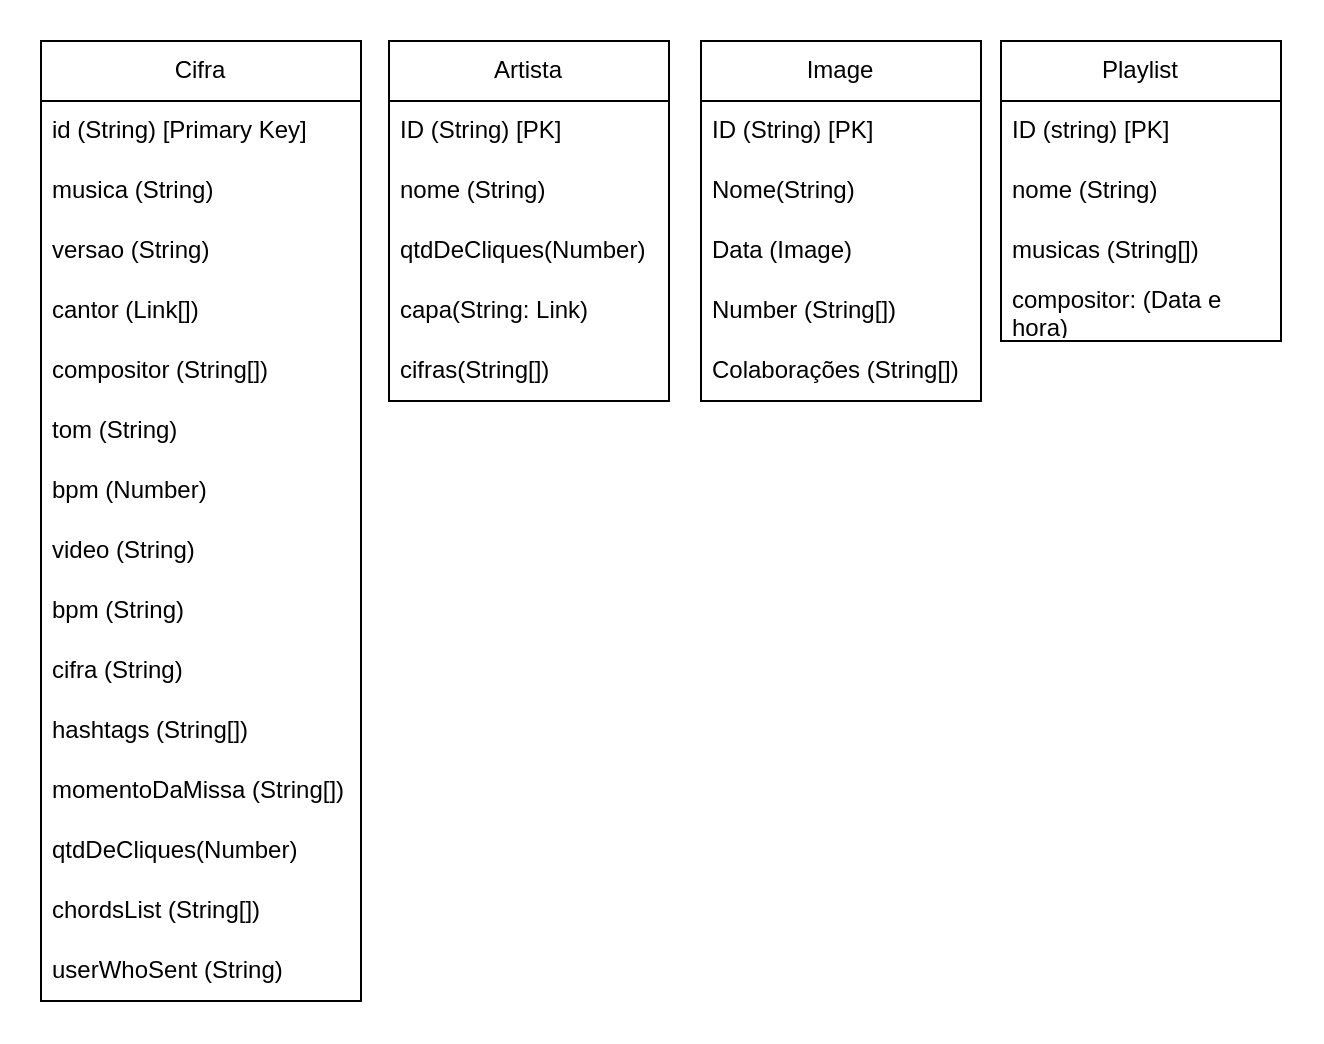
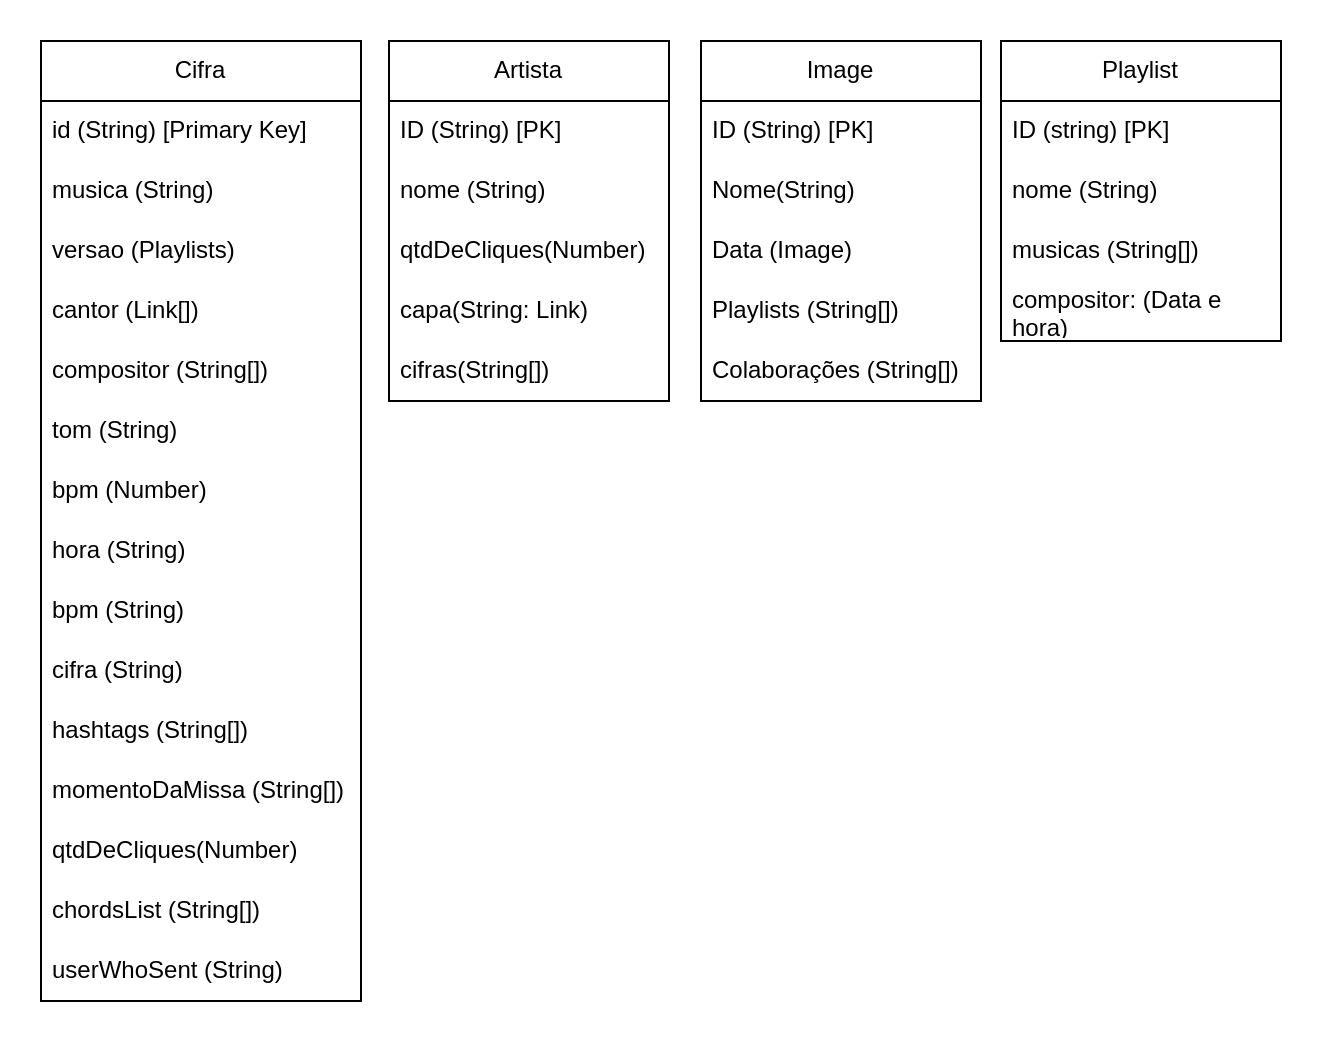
  <mxCell id="0" />
  <mxCell id="1" parent="0" />
  <mxCell id="2" value="Cifra" style="swimlane;fontStyle=0;childLayout=stackLayout;horizontal=1;startSize=30;horizontalStack=0;resizeParent=1;resizeParentMax=0;resizeLast=0;collapsible=1;marginBottom=0;whiteSpace=wrap;html=1;" parent="1" vertex="1"><mxGeometry x="20" y="20" width="160" height="480" as="geometry" /></mxCell>
  <mxCell id="3" value="id (String) [Primary Key]" style="text;strokeColor=none;fillColor=none;align=left;verticalAlign=middle;spacingLeft=4;spacingRight=4;overflow=hidden;points=[[0,0.5],[1,0.5]];portConstraint=eastwest;rotatable=0;whiteSpace=wrap;html=1;" parent="2" vertex="1"><mxGeometry y="30" width="160" height="30" as="geometry" /></mxCell>
  <mxCell id="4" value="musica (String)" style="text;strokeColor=none;fillColor=none;align=left;verticalAlign=middle;spacingLeft=4;spacingRight=4;overflow=hidden;points=[[0,0.5],[1,0.5]];portConstraint=eastwest;rotatable=0;whiteSpace=wrap;html=1;" parent="2" vertex="1"><mxGeometry y="60" width="160" height="30" as="geometry" /></mxCell>
- <mxCell id="5" value="versao (String)" style="text;strokeColor=none;fillColor=none;align=left;verticalAlign=middle;spacingLeft=4;spacingRight=4;overflow=hidden;points=[[0,0.5],[1,0.5]];portConstraint=eastwest;rotatable=0;whiteSpace=wrap;html=1;" parent="2" vertex="1"><mxGeometry y="90" width="160" height="30" as="geometry" /></mxCell>
+ <mxCell id="5" value="versao (Playlists)" style="text;strokeColor=none;fillColor=none;align=left;verticalAlign=middle;spacingLeft=4;spacingRight=4;overflow=hidden;points=[[0,0.5],[1,0.5]];portConstraint=eastwest;rotatable=0;whiteSpace=wrap;html=1;" parent="2" vertex="1"><mxGeometry y="90" width="160" height="30" as="geometry" /></mxCell>
  <mxCell id="6" value="cantor (Link[])" style="text;strokeColor=none;fillColor=none;align=left;verticalAlign=middle;spacingLeft=4;spacingRight=4;overflow=hidden;points=[[0,0.5],[1,0.5]];portConstraint=eastwest;rotatable=0;whiteSpace=wrap;html=1;" parent="2" vertex="1"><mxGeometry y="120" width="160" height="30" as="geometry" /></mxCell>
  <mxCell id="7" value="compositor (String[])" style="text;strokeColor=none;fillColor=none;align=left;verticalAlign=middle;spacingLeft=4;spacingRight=4;overflow=hidden;points=[[0,0.5],[1,0.5]];portConstraint=eastwest;rotatable=0;whiteSpace=wrap;html=1;" parent="2" vertex="1"><mxGeometry y="150" width="160" height="30" as="geometry" /></mxCell>
  <mxCell id="8" value="tom (String)" style="text;strokeColor=none;fillColor=none;align=left;verticalAlign=middle;spacingLeft=4;spacingRight=4;overflow=hidden;points=[[0,0.5],[1,0.5]];portConstraint=eastwest;rotatable=0;whiteSpace=wrap;html=1;" parent="2" vertex="1"><mxGeometry y="180" width="160" height="30" as="geometry" /></mxCell>
  <mxCell id="9" value="bpm (Number)" style="text;strokeColor=none;fillColor=none;align=left;verticalAlign=middle;spacingLeft=4;spacingRight=4;overflow=hidden;points=[[0,0.5],[1,0.5]];portConstraint=eastwest;rotatable=0;whiteSpace=wrap;html=1;" parent="2" vertex="1"><mxGeometry y="210" width="160" height="30" as="geometry" /></mxCell>
- <mxCell id="10" value="video (String)" style="text;strokeColor=none;fillColor=none;align=left;verticalAlign=middle;spacingLeft=4;spacingRight=4;overflow=hidden;points=[[0,0.5],[1,0.5]];portConstraint=eastwest;rotatable=0;whiteSpace=wrap;html=1;" parent="2" vertex="1"><mxGeometry y="240" width="160" height="30" as="geometry" /></mxCell>
+ <mxCell id="10" value="hora (String)" style="text;strokeColor=none;fillColor=none;align=left;verticalAlign=middle;spacingLeft=4;spacingRight=4;overflow=hidden;points=[[0,0.5],[1,0.5]];portConstraint=eastwest;rotatable=0;whiteSpace=wrap;html=1;" parent="2" vertex="1"><mxGeometry y="240" width="160" height="30" as="geometry" /></mxCell>
  <mxCell id="11" value="bpm (String)" style="text;strokeColor=none;fillColor=none;align=left;verticalAlign=middle;spacingLeft=4;spacingRight=4;overflow=hidden;points=[[0,0.5],[1,0.5]];portConstraint=eastwest;rotatable=0;whiteSpace=wrap;html=1;" parent="2" vertex="1"><mxGeometry y="270" width="160" height="30" as="geometry" /></mxCell>
  <mxCell id="12" value="cifra (String)" style="text;strokeColor=none;fillColor=none;align=left;verticalAlign=middle;spacingLeft=4;spacingRight=4;overflow=hidden;points=[[0,0.5],[1,0.5]];portConstraint=eastwest;rotatable=0;whiteSpace=wrap;html=1;" parent="2" vertex="1"><mxGeometry y="300" width="160" height="30" as="geometry" /></mxCell>
  <mxCell id="13" value="hashtags (String[])" style="text;strokeColor=none;fillColor=none;align=left;verticalAlign=middle;spacingLeft=4;spacingRight=4;overflow=hidden;points=[[0,0.5],[1,0.5]];portConstraint=eastwest;rotatable=0;whiteSpace=wrap;html=1;" parent="2" vertex="1"><mxGeometry y="330" width="160" height="30" as="geometry" /></mxCell>
  <mxCell id="14" value="momentoDaMissa (String[])" style="text;strokeColor=none;fillColor=none;align=left;verticalAlign=middle;spacingLeft=4;spacingRight=4;overflow=hidden;points=[[0,0.5],[1,0.5]];portConstraint=eastwest;rotatable=0;whiteSpace=wrap;html=1;" parent="2" vertex="1"><mxGeometry y="360" width="160" height="30" as="geometry" /></mxCell>
  <mxCell id="15" value="qtdDeCliques(Number)" style="text;strokeColor=none;fillColor=none;align=left;verticalAlign=middle;spacingLeft=4;spacingRight=4;overflow=hidden;points=[[0,0.5],[1,0.5]];portConstraint=eastwest;rotatable=0;whiteSpace=wrap;html=1;" parent="2" vertex="1"><mxGeometry y="390" width="160" height="30" as="geometry" /></mxCell>
  <mxCell id="16" value="chordsList (String[])" style="text;strokeColor=none;fillColor=none;align=left;verticalAlign=middle;spacingLeft=4;spacingRight=4;overflow=hidden;points=[[0,0.5],[1,0.5]];portConstraint=eastwest;rotatable=0;whiteSpace=wrap;html=1;" parent="2" vertex="1"><mxGeometry y="420" width="160" height="30" as="geometry" /></mxCell>
  <mxCell id="17" value="userWhoSent (String)" style="text;strokeColor=none;fillColor=none;align=left;verticalAlign=middle;spacingLeft=4;spacingRight=4;overflow=hidden;points=[[0,0.5],[1,0.5]];portConstraint=eastwest;rotatable=0;whiteSpace=wrap;html=1;" parent="2" vertex="1"><mxGeometry y="450" width="160" height="30" as="geometry" /></mxCell>
  <mxCell id="18" value="Artista" style="swimlane;fontStyle=0;childLayout=stackLayout;horizontal=1;startSize=30;horizontalStack=0;resizeParent=1;resizeParentMax=0;resizeLast=0;collapsible=1;marginBottom=0;whiteSpace=wrap;html=1;" parent="1" vertex="1"><mxGeometry x="194" y="20" width="140" height="180" as="geometry" /></mxCell>
  <mxCell id="19" value="ID (String) [PK]" style="text;strokeColor=none;fillColor=none;align=left;verticalAlign=middle;spacingLeft=4;spacingRight=4;overflow=hidden;points=[[0,0.5],[1,0.5]];portConstraint=eastwest;rotatable=0;whiteSpace=wrap;html=1;" parent="18" vertex="1"><mxGeometry y="30" width="140" height="30" as="geometry" /></mxCell>
  <mxCell id="20" value="nome (String)" style="text;strokeColor=none;fillColor=none;align=left;verticalAlign=middle;spacingLeft=4;spacingRight=4;overflow=hidden;points=[[0,0.5],[1,0.5]];portConstraint=eastwest;rotatable=0;whiteSpace=wrap;html=1;" parent="18" vertex="1"><mxGeometry y="60" width="140" height="30" as="geometry" /></mxCell>
  <mxCell id="21" value="qtdDeCliques(Number)" style="text;strokeColor=none;fillColor=none;align=left;verticalAlign=middle;spacingLeft=4;spacingRight=4;overflow=hidden;points=[[0,0.5],[1,0.5]];portConstraint=eastwest;rotatable=0;whiteSpace=wrap;html=1;" parent="18" vertex="1"><mxGeometry y="90" width="140" height="30" as="geometry" /></mxCell>
  <mxCell id="22" value="capa(String: Link)" style="text;strokeColor=none;fillColor=none;align=left;verticalAlign=middle;spacingLeft=4;spacingRight=4;overflow=hidden;points=[[0,0.5],[1,0.5]];portConstraint=eastwest;rotatable=0;whiteSpace=wrap;html=1;" parent="18" vertex="1"><mxGeometry y="120" width="140" height="30" as="geometry" /></mxCell>
  <mxCell id="23" value="cifras(String[])" style="text;strokeColor=none;fillColor=none;align=left;verticalAlign=middle;spacingLeft=4;spacingRight=4;overflow=hidden;points=[[0,0.5],[1,0.5]];portConstraint=eastwest;rotatable=0;whiteSpace=wrap;html=1;" parent="18" vertex="1"><mxGeometry y="150" width="140" height="30" as="geometry" /></mxCell>
  <mxCell id="24" value="Image" style="swimlane;fontStyle=0;childLayout=stackLayout;horizontal=1;startSize=30;horizontalStack=0;resizeParent=1;resizeParentMax=0;resizeLast=0;collapsible=1;marginBottom=0;whiteSpace=wrap;html=1;" parent="1" vertex="1"><mxGeometry x="350" y="20" width="140" height="180" as="geometry" /></mxCell>
  <mxCell id="25" value="ID (String) [PK]" style="text;strokeColor=none;fillColor=none;align=left;verticalAlign=middle;spacingLeft=4;spacingRight=4;overflow=hidden;points=[[0,0.5],[1,0.5]];portConstraint=eastwest;rotatable=0;whiteSpace=wrap;html=1;" parent="24" vertex="1"><mxGeometry y="30" width="140" height="30" as="geometry" /></mxCell>
  <mxCell id="26" value="Nome(String)" style="text;strokeColor=none;fillColor=none;align=left;verticalAlign=middle;spacingLeft=4;spacingRight=4;overflow=hidden;points=[[0,0.5],[1,0.5]];portConstraint=eastwest;rotatable=0;whiteSpace=wrap;html=1;" parent="24" vertex="1"><mxGeometry y="60" width="140" height="30" as="geometry" /></mxCell>
  <mxCell id="27" value="Data (Image)" style="text;strokeColor=none;fillColor=none;align=left;verticalAlign=middle;spacingLeft=4;spacingRight=4;overflow=hidden;points=[[0,0.5],[1,0.5]];portConstraint=eastwest;rotatable=0;whiteSpace=wrap;html=1;" parent="24" vertex="1"><mxGeometry y="90" width="140" height="30" as="geometry" /></mxCell>
- <mxCell id="28" value="Number (String[])" style="text;strokeColor=none;fillColor=none;align=left;verticalAlign=middle;spacingLeft=4;spacingRight=4;overflow=hidden;points=[[0,0.5],[1,0.5]];portConstraint=eastwest;rotatable=0;whiteSpace=wrap;html=1;" parent="24" vertex="1"><mxGeometry y="120" width="140" height="30" as="geometry" /></mxCell>
+ <mxCell id="28" value="Playlists (String[])" style="text;strokeColor=none;fillColor=none;align=left;verticalAlign=middle;spacingLeft=4;spacingRight=4;overflow=hidden;points=[[0,0.5],[1,0.5]];portConstraint=eastwest;rotatable=0;whiteSpace=wrap;html=1;" parent="24" vertex="1"><mxGeometry y="120" width="140" height="30" as="geometry" /></mxCell>
  <mxCell id="29" value="Colaborações (String[])" style="text;strokeColor=none;fillColor=none;align=left;verticalAlign=middle;spacingLeft=4;spacingRight=4;overflow=hidden;points=[[0,0.5],[1,0.5]];portConstraint=eastwest;rotatable=0;whiteSpace=wrap;html=1;" parent="24" vertex="1"><mxGeometry y="150" width="140" height="30" as="geometry" /></mxCell>
  <mxCell id="30" value="Playlist" style="swimlane;fontStyle=0;childLayout=stackLayout;horizontal=1;startSize=30;horizontalStack=0;resizeParent=1;resizeParentMax=0;resizeLast=0;collapsible=1;marginBottom=0;whiteSpace=wrap;html=1;" parent="1" vertex="1"><mxGeometry x="500" y="20" width="140" height="150" as="geometry" /></mxCell>
  <mxCell id="31" value="ID (string) [PK]" style="text;strokeColor=none;fillColor=none;align=left;verticalAlign=middle;spacingLeft=4;spacingRight=4;overflow=hidden;points=[[0,0.5],[1,0.5]];portConstraint=eastwest;rotatable=0;whiteSpace=wrap;html=1;" parent="30" vertex="1"><mxGeometry y="30" width="140" height="30" as="geometry" /></mxCell>
  <mxCell id="32" value="nome (String)" style="text;strokeColor=none;fillColor=none;align=left;verticalAlign=middle;spacingLeft=4;spacingRight=4;overflow=hidden;points=[[0,0.5],[1,0.5]];portConstraint=eastwest;rotatable=0;whiteSpace=wrap;html=1;" parent="30" vertex="1"><mxGeometry y="60" width="140" height="30" as="geometry" /></mxCell>
  <mxCell id="33" value="musicas (String[])" style="text;strokeColor=none;fillColor=none;align=left;verticalAlign=middle;spacingLeft=4;spacingRight=4;overflow=hidden;points=[[0,0.5],[1,0.5]];portConstraint=eastwest;rotatable=0;whiteSpace=wrap;html=1;" parent="30" vertex="1"><mxGeometry y="90" width="140" height="30" as="geometry" /></mxCell>
  <mxCell id="34" value="compositor: (Data e hora)" style="text;strokeColor=none;fillColor=none;align=left;verticalAlign=middle;spacingLeft=4;spacingRight=4;overflow=hidden;points=[[0,0.5],[1,0.5]];portConstraint=eastwest;rotatable=0;whiteSpace=wrap;html=1;" parent="30" vertex="1"><mxGeometry y="120" width="140" height="30" as="geometry" /></mxCell>
